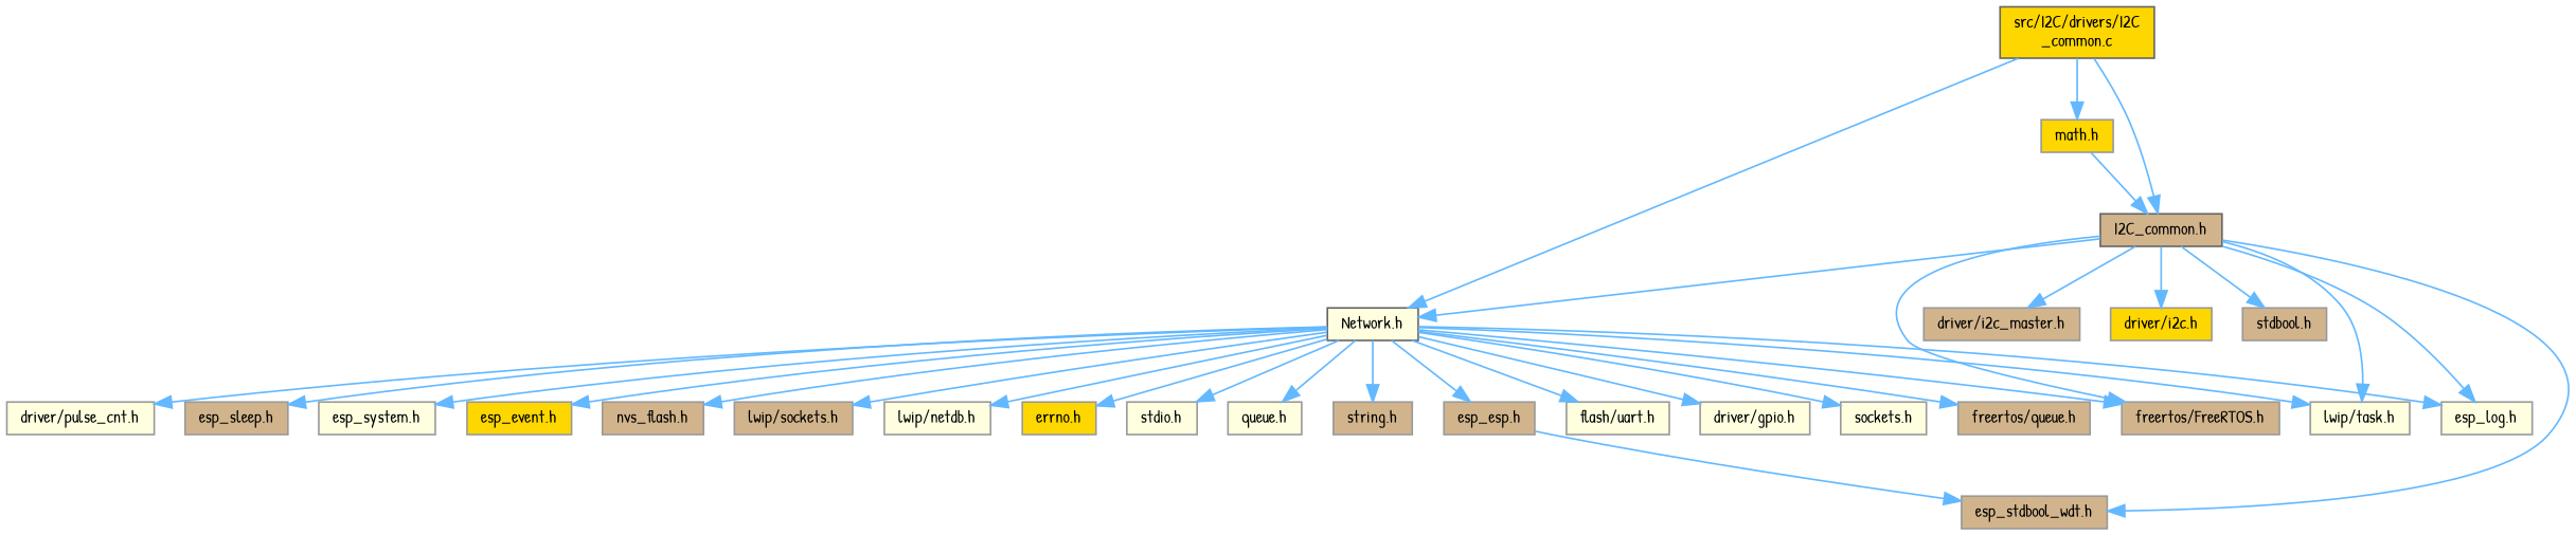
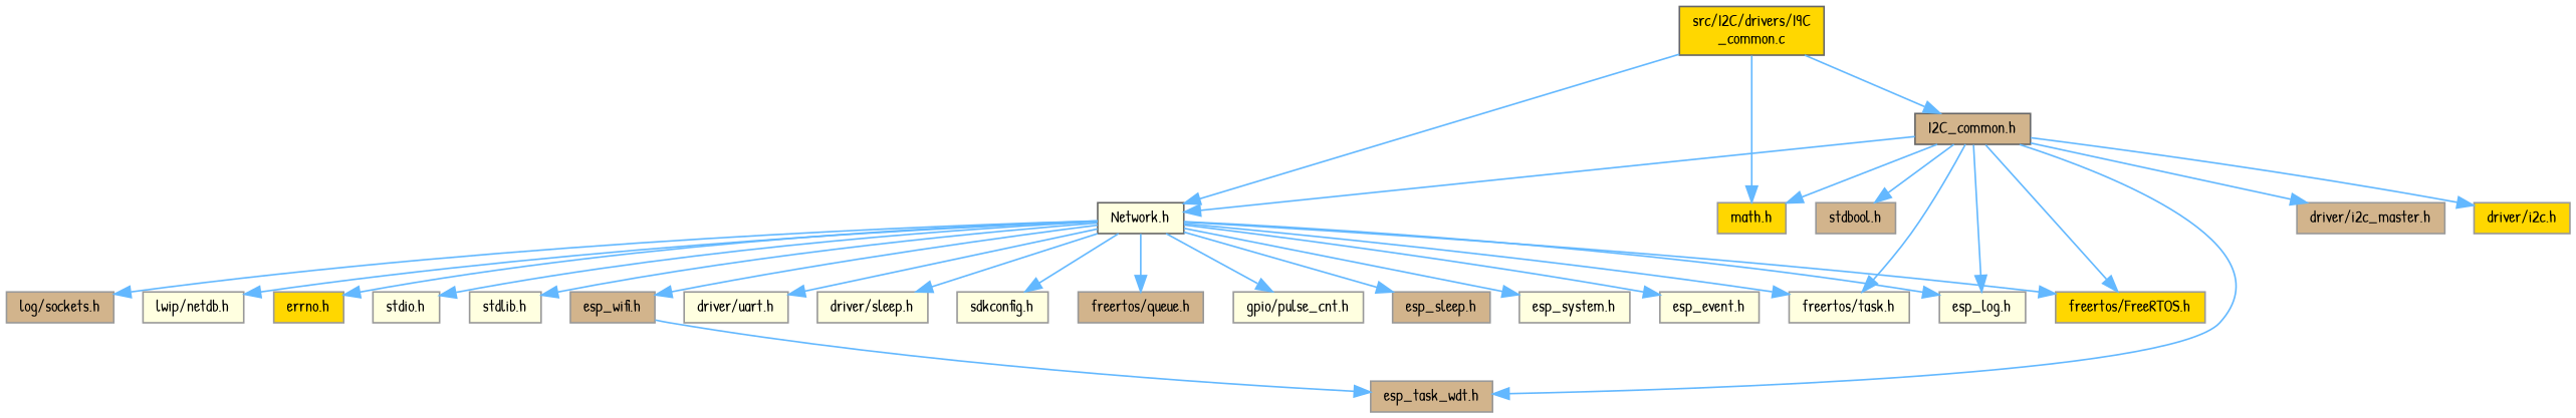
  digraph {
    fontname="Patrick Hand"
    node [color=grey60 fillcolor=lightyellow fontname="Patrick Hand" fontsize=10 shape=box style=filled]
    edge [color=steelblue1 fontname="Patrick Hand" fontsize=10 labelfontname=Helvetica labelfontsize=10 style=solid]
-   n1 [color=gray40 fillcolor=gold fontcolor=black height=0.2 label="src/I2C/drivers/I2C\l_common.c" width=0.4]
+   n1 [color=gray40 fillcolor=gold fontcolor=black height=0.2 label="src/I2C/drivers/I9C\l_common.c" width=0.4]
    n2 [color=grey40 height=0.2 label="Network.h" width=0.4]
    n3 [fillcolor=gold height=0.2 label="math.h" width=0.4]
    n4 [color=grey40 fillcolor=tan height=0.2 label="I2C_common.h" width=0.4]
    n5 [height=0.2 label="stdio.h" width=0.4]
-   n6 [height=0.2 label="queue.h" width=0.4]
-   n7 [fillcolor=tan height=0.2 label="string.h" width=0.4]
-   n8 [fillcolor=tan height=0.2 label="freertos/FreeRTOS.h" width=0.4]
-   n9 [height=0.2 label="lwip/task.h" width=0.4]
-   n10 [height=0.2 label="flash/uart.h" width=0.4]
-   n11 [height=0.2 label="driver/gpio.h" width=0.4]
-   n12 [height=0.2 label="sockets.h" width=0.4]
+   n6 [height=0.2 label="stdlib.h" width=0.4]
+   n8 [fillcolor=gold height=0.2 label="freertos/FreeRTOS.h" width=0.4]
+   n9 [height=0.2 label="freertos/task.h" width=0.4]
+   n10 [height=0.2 label="driver/uart.h" width=0.4]
+   n11 [height=0.2 label="driver/sleep.h" width=0.4]
+   n12 [height=0.2 label="sdkconfig.h" width=0.4]
    n13 [fillcolor=tan height=0.2 label="freertos/queue.h" width=0.4]
-   n14 [height=0.2 label="driver/pulse_cnt.h" width=0.4]
+   n14 [height=0.2 label="gpio/pulse_cnt.h" width=0.4]
    n15 [height=0.2 label="esp_log.h" width=0.4]
    n16 [fillcolor=tan height=0.2 label="esp_sleep.h" width=0.4]
    n17 [height=0.2 label="esp_system.h" width=0.4]
-   n18 [fillcolor=tan height=0.2 label="esp_esp.h" width=0.4]
-   n19 [fillcolor=gold height=0.2 label="esp_event.h" width=0.4]
-   n20 [fillcolor=tan height=0.2 label="nvs_flash.h" width=0.4]
-   n21 [fillcolor=tan height=0.2 label="lwip/sockets.h" width=0.4]
+   n18 [fillcolor=tan height=0.2 label="esp_wifi.h" width=0.4]
+   n19 [height=0.2 label="esp_event.h" width=0.4]
+   n21 [fillcolor=tan height=0.2 label="log/sockets.h" width=0.4]
    n22 [height=0.2 label="lwip/netdb.h" width=0.4]
    n23 [fillcolor=gold height=0.2 label="errno.h" width=0.4]
-   n24 [fillcolor=tan height=0.2 label="esp_stdbool_wdt.h" width=0.4]
+   n24 [fillcolor=tan height=0.2 label="esp_task_wdt.h" width=0.4]
    n25 [fillcolor=tan height=0.2 label="driver/i2c_master.h" width=0.4]
    n26 [fillcolor=gold height=0.2 label="driver/i2c.h" width=0.4]
    n27 [fillcolor=tan height=0.2 label="stdbool.h" width=0.4]
    n1 -> n2
    n1 -> n3
    n1 -> n4
    n2 -> n5
    n2 -> n6
-   n2 -> n7
    n2 -> n8
    n2 -> n9
    n2 -> n10
    n2 -> n11
    n2 -> n12
    n2 -> n13
    n2 -> n14
    n2 -> n15
    n2 -> n16
    n2 -> n17
    n2 -> n18
    n2 -> n19
-   n2 -> n20
    n2 -> n21
    n2 -> n22
    n2 -> n23
    n4 -> n2
-   n3 -> n4
+   n4 -> n3
    n4 -> n8
    n4 -> n9
    n4 -> n15
    n4 -> n24
    n4 -> n25
    n4 -> n26
    n4 -> n27
    n18 -> n24
  }
